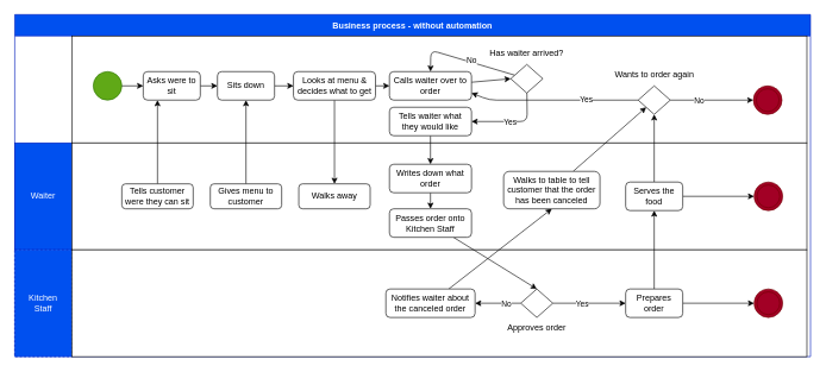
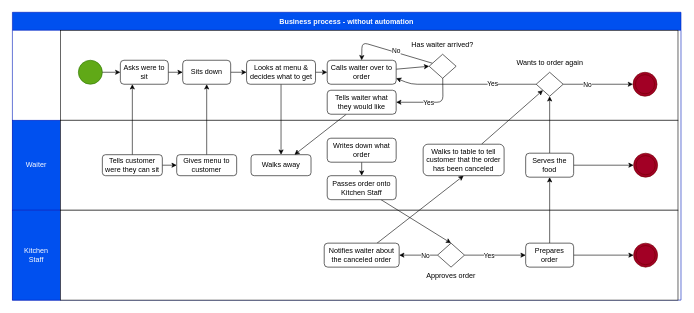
  <mxCell id="0" />
  <mxCell id="1" parent="0" />
  <mxCell id="2" value="Business process - without automation" style="swimlane;startSize=30;fillColor=#0050ef;fontColor=#ffffff;strokeColor=#001DBC;" parent="1" vertex="1"><mxGeometry x="20" y="20" width="1115" height="480" as="geometry" /></mxCell>
  <mxCell id="3" value="Waiter" style="rounded=0;whiteSpace=wrap;html=1;fillColor=#0050ef;fontColor=#ffffff;strokeColor=#001DBC;" parent="2" vertex="1"><mxGeometry y="180" width="80" height="150" as="geometry" /></mxCell>
- <mxCell id="4" value="Kitchen&lt;br&gt;Staff" style="rounded=0;whiteSpace=wrap;html=1;fillColor=#0050ef;fontColor=#ffffff;strokeColor=#001DBC;dashed=1;" parent="2" vertex="1"><mxGeometry y="330" width="80" height="150" as="geometry" /></mxCell>
+ <mxCell id="4" value="Kitchen&lt;br&gt;Staff" style="rounded=0;whiteSpace=wrap;html=1;fillColor=#0050ef;fontColor=#ffffff;strokeColor=#001DBC;" parent="2" vertex="1"><mxGeometry y="330" width="80" height="150" as="geometry" /></mxCell>
  <mxCell id="5" value="" style="rounded=0;whiteSpace=wrap;html=1;" parent="2" vertex="1"><mxGeometry x="80" y="30" width="1030" height="150" as="geometry" /></mxCell>
  <mxCell id="6" value="" style="ellipse;whiteSpace=wrap;html=1;aspect=fixed;fillColor=#60a917;fontColor=#ffffff;strokeColor=#2D7600;" parent="2" vertex="1"><mxGeometry x="110" y="80" width="40" height="40" as="geometry" /></mxCell>
  <mxCell id="7" style="edgeStyle=none;html=1;entryX=0;entryY=0.5;entryDx=0;entryDy=0;" edge="1" parent="2" source="8" target="11"><mxGeometry relative="1" as="geometry" /></mxCell>
  <mxCell id="8" value="Asks were to sit" style="rounded=1;whiteSpace=wrap;html=1;" parent="2" vertex="1"><mxGeometry x="180" y="80" width="80" height="40" as="geometry" /></mxCell>
  <mxCell id="9" style="edgeStyle=none;html=1;entryX=0;entryY=0.5;entryDx=0;entryDy=0;" parent="2" source="6" target="8" edge="1"><mxGeometry relative="1" as="geometry" /></mxCell>
  <mxCell id="10" style="edgeStyle=none;html=1;" edge="1" parent="2" source="11" target="40"><mxGeometry relative="1" as="geometry" /></mxCell>
  <mxCell id="11" value="Sits down" style="rounded=1;whiteSpace=wrap;html=1;" vertex="1" parent="2"><mxGeometry x="284" y="80" width="80" height="40" as="geometry" /></mxCell>
  <mxCell id="12" value="" style="rounded=0;whiteSpace=wrap;html=1;" vertex="1" parent="2"><mxGeometry x="80" y="180" width="1030" height="150" as="geometry" /></mxCell>
  <mxCell id="13" value="" style="rounded=0;whiteSpace=wrap;html=1;" vertex="1" parent="2"><mxGeometry x="80" y="330" width="1030" height="150" as="geometry" /></mxCell>
  <mxCell id="14" style="edgeStyle=none;html=1;entryX=0;entryY=0.5;entryDx=0;entryDy=0;" edge="1" parent="2" source="18" target="20"><mxGeometry relative="1" as="geometry" /></mxCell>
  <mxCell id="15" value="No" style="edgeLabel;html=1;align=center;verticalAlign=middle;resizable=0;points=[];" vertex="1" connectable="0" parent="14"><mxGeometry x="-0.308" relative="1" as="geometry"><mxPoint as="offset" /></mxGeometry></mxCell>
  <mxCell id="16" style="edgeStyle=none;html=1;entryX=1;entryY=0.75;entryDx=0;entryDy=0;" edge="1" parent="2" source="18" target="45"><mxGeometry relative="1" as="geometry"><Array as="points"><mxPoint x="665" y="120" /></Array></mxGeometry></mxCell>
  <mxCell id="17" value="Yes" style="edgeLabel;html=1;align=center;verticalAlign=middle;resizable=0;points=[];" vertex="1" connectable="0" parent="16"><mxGeometry x="-0.38" y="-1" relative="1" as="geometry"><mxPoint as="offset" /></mxGeometry></mxCell>
  <mxCell id="18" value="" style="rhombus;whiteSpace=wrap;html=1;" vertex="1" parent="2"><mxGeometry x="873.5" y="100" width="45" height="40" as="geometry" /></mxCell>
  <mxCell id="19" value="Wants to order again" style="text;html=1;strokeColor=none;fillColor=none;align=center;verticalAlign=middle;whiteSpace=wrap;rounded=0;" vertex="1" parent="2"><mxGeometry x="839.75" y="70" width="112.5" height="30" as="geometry" /></mxCell>
  <mxCell id="20" value="" style="ellipse;shape=doubleEllipse;whiteSpace=wrap;html=1;aspect=fixed;fillColor=#a20025;fontColor=#ffffff;strokeColor=#6F0000;" vertex="1" parent="2"><mxGeometry x="1035" y="100" width="40" height="40" as="geometry" /></mxCell>
  <mxCell id="21" style="edgeStyle=none;html=1;" edge="1" parent="2" source="25" target="31"><mxGeometry relative="1" as="geometry" /></mxCell>
  <mxCell id="22" value="Yes" style="edgeLabel;html=1;align=center;verticalAlign=middle;resizable=0;points=[];" vertex="1" connectable="0" parent="21"><mxGeometry x="-0.219" y="-1" relative="1" as="geometry"><mxPoint as="offset" /></mxGeometry></mxCell>
  <mxCell id="23" style="edgeStyle=none;html=1;entryX=1;entryY=0.5;entryDx=0;entryDy=0;" edge="1" parent="2" source="25" target="49"><mxGeometry relative="1" as="geometry" /></mxCell>
  <mxCell id="24" value="No" style="edgeLabel;html=1;align=center;verticalAlign=middle;resizable=0;points=[];" vertex="1" connectable="0" parent="23"><mxGeometry x="-0.339" relative="1" as="geometry"><mxPoint as="offset" /></mxGeometry></mxCell>
  <mxCell id="25" value="" style="rhombus;whiteSpace=wrap;html=1;" vertex="1" parent="2"><mxGeometry x="709" y="385" width="45" height="40" as="geometry" /></mxCell>
  <mxCell id="26" value="" style="ellipse;shape=doubleEllipse;whiteSpace=wrap;html=1;aspect=fixed;fillColor=#a20025;fontColor=#ffffff;strokeColor=#6F0000;" vertex="1" parent="2"><mxGeometry x="1036" y="235" width="40" height="40" as="geometry" /></mxCell>
  <mxCell id="27" value="" style="ellipse;shape=doubleEllipse;whiteSpace=wrap;html=1;aspect=fixed;fillColor=#a20025;fontColor=#ffffff;strokeColor=#6F0000;" vertex="1" parent="2"><mxGeometry x="1036" y="385" width="40" height="40" as="geometry" /></mxCell>
  <mxCell id="28" value="Approves order" style="text;html=1;strokeColor=none;fillColor=none;align=center;verticalAlign=middle;whiteSpace=wrap;rounded=0;" vertex="1" parent="2"><mxGeometry x="675.25" y="425" width="112.5" height="30" as="geometry" /></mxCell>
  <mxCell id="29" style="edgeStyle=none;html=1;entryX=0;entryY=0.5;entryDx=0;entryDy=0;" edge="1" parent="2" source="31" target="27"><mxGeometry relative="1" as="geometry" /></mxCell>
  <mxCell id="30" style="edgeStyle=none;html=1;entryX=0.5;entryY=1;entryDx=0;entryDy=0;" edge="1" parent="2" source="31" target="34"><mxGeometry relative="1" as="geometry" /></mxCell>
  <mxCell id="31" value="Prepares order" style="rounded=1;whiteSpace=wrap;html=1;" vertex="1" parent="2"><mxGeometry x="856" y="385" width="80" height="40" as="geometry" /></mxCell>
  <mxCell id="32" style="edgeStyle=none;html=1;entryX=0;entryY=0.5;entryDx=0;entryDy=0;" edge="1" parent="2" source="34" target="26"><mxGeometry relative="1" as="geometry" /></mxCell>
  <mxCell id="33" style="edgeStyle=none;html=1;entryX=0.5;entryY=1;entryDx=0;entryDy=0;" edge="1" parent="2" source="34" target="18"><mxGeometry relative="1" as="geometry" /></mxCell>
  <mxCell id="34" value="Serves the food" style="rounded=1;whiteSpace=wrap;html=1;" vertex="1" parent="2"><mxGeometry x="856" y="235" width="80" height="40" as="geometry" /></mxCell>
+ <mxCell id="35" style="edgeStyle=none;html=1;entryX=0;entryY=0.5;entryDx=0;entryDy=0;" edge="1" parent="2" source="37" target="42"><mxGeometry relative="1" as="geometry" /></mxCell>
  <mxCell id="36" style="edgeStyle=none;html=1;entryX=0.25;entryY=1;entryDx=0;entryDy=0;" edge="1" parent="2" source="37" target="8"><mxGeometry relative="1" as="geometry" /></mxCell>
  <mxCell id="37" value="Tells customer were they can sit" style="rounded=1;whiteSpace=wrap;html=1;" vertex="1" parent="2"><mxGeometry x="150" y="237.5" width="100" height="35" as="geometry" /></mxCell>
  <mxCell id="38" style="edgeStyle=none;html=1;entryX=0;entryY=0.5;entryDx=0;entryDy=0;" edge="1" parent="2" source="40" target="45"><mxGeometry relative="1" as="geometry" /></mxCell>
  <mxCell id="39" style="edgeStyle=none;html=1;" edge="1" parent="2" source="40" target="43"><mxGeometry relative="1" as="geometry" /></mxCell>
  <mxCell id="40" value="Looks at menu &amp;amp; decides what to get" style="rounded=1;whiteSpace=wrap;html=1;" vertex="1" parent="2"><mxGeometry x="390.5" y="80" width="115" height="40" as="geometry" /></mxCell>
  <mxCell id="41" style="edgeStyle=none;html=1;entryX=0.5;entryY=1;entryDx=0;entryDy=0;" edge="1" parent="2" source="42" target="11"><mxGeometry relative="1" as="geometry" /></mxCell>
  <mxCell id="42" value="Gives menu to customer" style="rounded=1;whiteSpace=wrap;html=1;" vertex="1" parent="2"><mxGeometry x="274" y="237.5" width="100" height="35" as="geometry" /></mxCell>
  <mxCell id="43" value="Walks away" style="rounded=1;whiteSpace=wrap;html=1;" vertex="1" parent="2"><mxGeometry x="398" y="237.5" width="100" height="35" as="geometry" /></mxCell>
  <mxCell id="44" style="edgeStyle=none;html=1;entryX=0;entryY=0.5;entryDx=0;entryDy=0;" edge="1" parent="2" source="45" target="56"><mxGeometry relative="1" as="geometry" /></mxCell>
  <mxCell id="45" value="Calls waiter over to order" style="rounded=1;whiteSpace=wrap;html=1;" vertex="1" parent="2"><mxGeometry x="525" y="80" width="115" height="40" as="geometry" /></mxCell>
- <mxCell id="46" style="edgeStyle=none;html=1;" edge="1" parent="2" source="47" target="51"><mxGeometry relative="1" as="geometry" /></mxCell>
+ <mxCell id="46" style="edgeStyle=none;html=1;" edge="1" parent="2" source="47" target="43"><mxGeometry relative="1" as="geometry" /></mxCell>
  <mxCell id="47" value="Tells waiter what they would like" style="rounded=1;whiteSpace=wrap;html=1;" vertex="1" parent="2"><mxGeometry x="525" y="130" width="115" height="40" as="geometry" /></mxCell>
  <mxCell id="48" style="edgeStyle=none;html=1;entryX=0.5;entryY=1;entryDx=0;entryDy=0;" edge="1" parent="2" source="49" target="59"><mxGeometry relative="1" as="geometry" /></mxCell>
  <mxCell id="49" value="Notifies waiter about the canceled order" style="rounded=1;whiteSpace=wrap;html=1;" vertex="1" parent="2"><mxGeometry x="520" y="385" width="125" height="40" as="geometry" /></mxCell>
  <mxCell id="50" value="" style="edgeStyle=none;html=1;" edge="1" parent="2" source="51" target="61"><mxGeometry relative="1" as="geometry" /></mxCell>
  <mxCell id="51" value="Writes down what order" style="rounded=1;whiteSpace=wrap;html=1;" vertex="1" parent="2"><mxGeometry x="525" y="210" width="115" height="40" as="geometry" /></mxCell>
  <mxCell id="52" style="edgeStyle=none;html=1;entryX=0.5;entryY=0;entryDx=0;entryDy=0;" edge="1" parent="2" source="56" target="45"><mxGeometry relative="1" as="geometry"><Array as="points"><mxPoint x="583" y="50" /></Array></mxGeometry></mxCell>
  <mxCell id="53" value="No" style="edgeLabel;html=1;align=center;verticalAlign=middle;resizable=0;points=[];" vertex="1" connectable="0" parent="52"><mxGeometry x="-0.493" y="1" relative="1" as="geometry"><mxPoint x="-23" y="-10" as="offset" /></mxGeometry></mxCell>
  <mxCell id="54" style="edgeStyle=none;html=1;entryX=1;entryY=0.5;entryDx=0;entryDy=0;" edge="1" parent="2" source="56" target="47"><mxGeometry relative="1" as="geometry"><Array as="points"><mxPoint x="718" y="150" /></Array></mxGeometry></mxCell>
  <mxCell id="55" value="Yes" style="edgeLabel;html=1;align=center;verticalAlign=middle;resizable=0;points=[];" vertex="1" connectable="0" parent="54"><mxGeometry x="0.103" relative="1" as="geometry"><mxPoint as="offset" /></mxGeometry></mxCell>
  <mxCell id="56" value="" style="rhombus;whiteSpace=wrap;html=1;" vertex="1" parent="2"><mxGeometry x="695" y="70" width="45" height="40" as="geometry" /></mxCell>
  <mxCell id="57" value="Has waiter arrived?" style="text;html=1;strokeColor=none;fillColor=none;align=center;verticalAlign=middle;whiteSpace=wrap;rounded=0;" vertex="1" parent="2"><mxGeometry x="661.25" y="40" width="112.5" height="30" as="geometry" /></mxCell>
  <mxCell id="58" style="edgeStyle=none;html=1;entryX=0;entryY=1;entryDx=0;entryDy=0;" edge="1" parent="2" source="59" target="18"><mxGeometry relative="1" as="geometry" /></mxCell>
  <mxCell id="59" value="Walks to table to tell customer that the order has been canceled" style="rounded=1;whiteSpace=wrap;html=1;" vertex="1" parent="2"><mxGeometry x="685" y="220" width="135" height="52.5" as="geometry" /></mxCell>
  <mxCell id="60" style="edgeStyle=none;html=1;entryX=0.5;entryY=0;entryDx=0;entryDy=0;" edge="1" parent="2" source="61" target="25"><mxGeometry relative="1" as="geometry" /></mxCell>
  <mxCell id="61" value="Passes order onto Kitchen Staff" style="rounded=1;whiteSpace=wrap;html=1;" vertex="1" parent="2"><mxGeometry x="525" y="272.5" width="115" height="40" as="geometry" /></mxCell>
